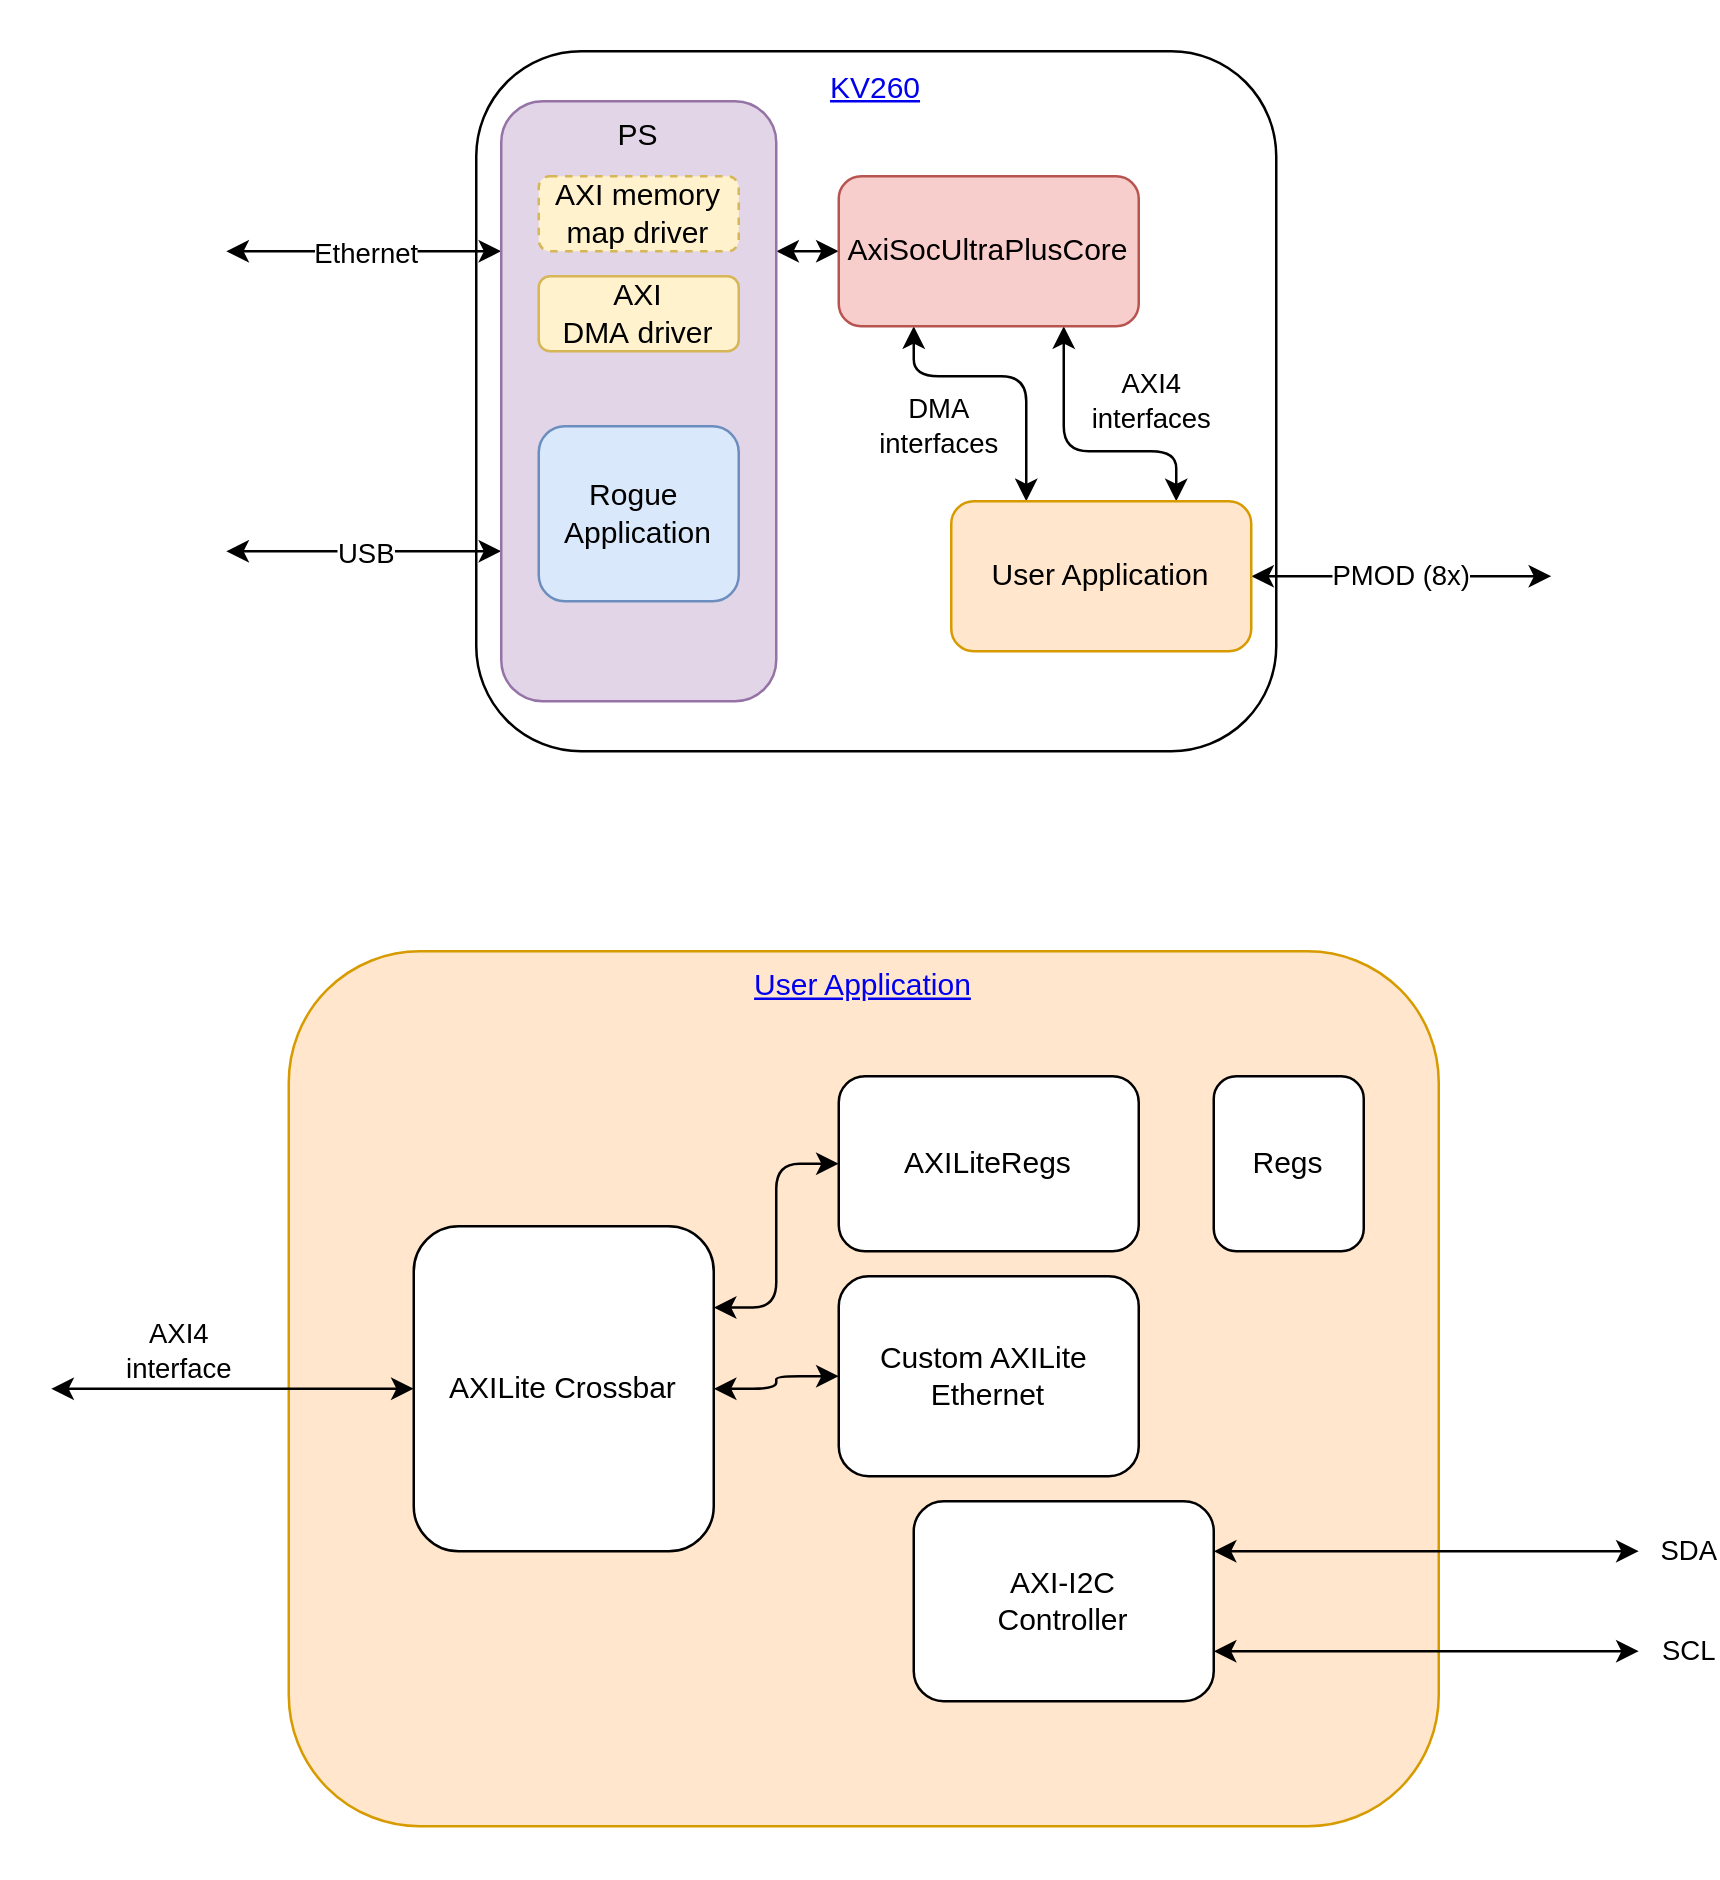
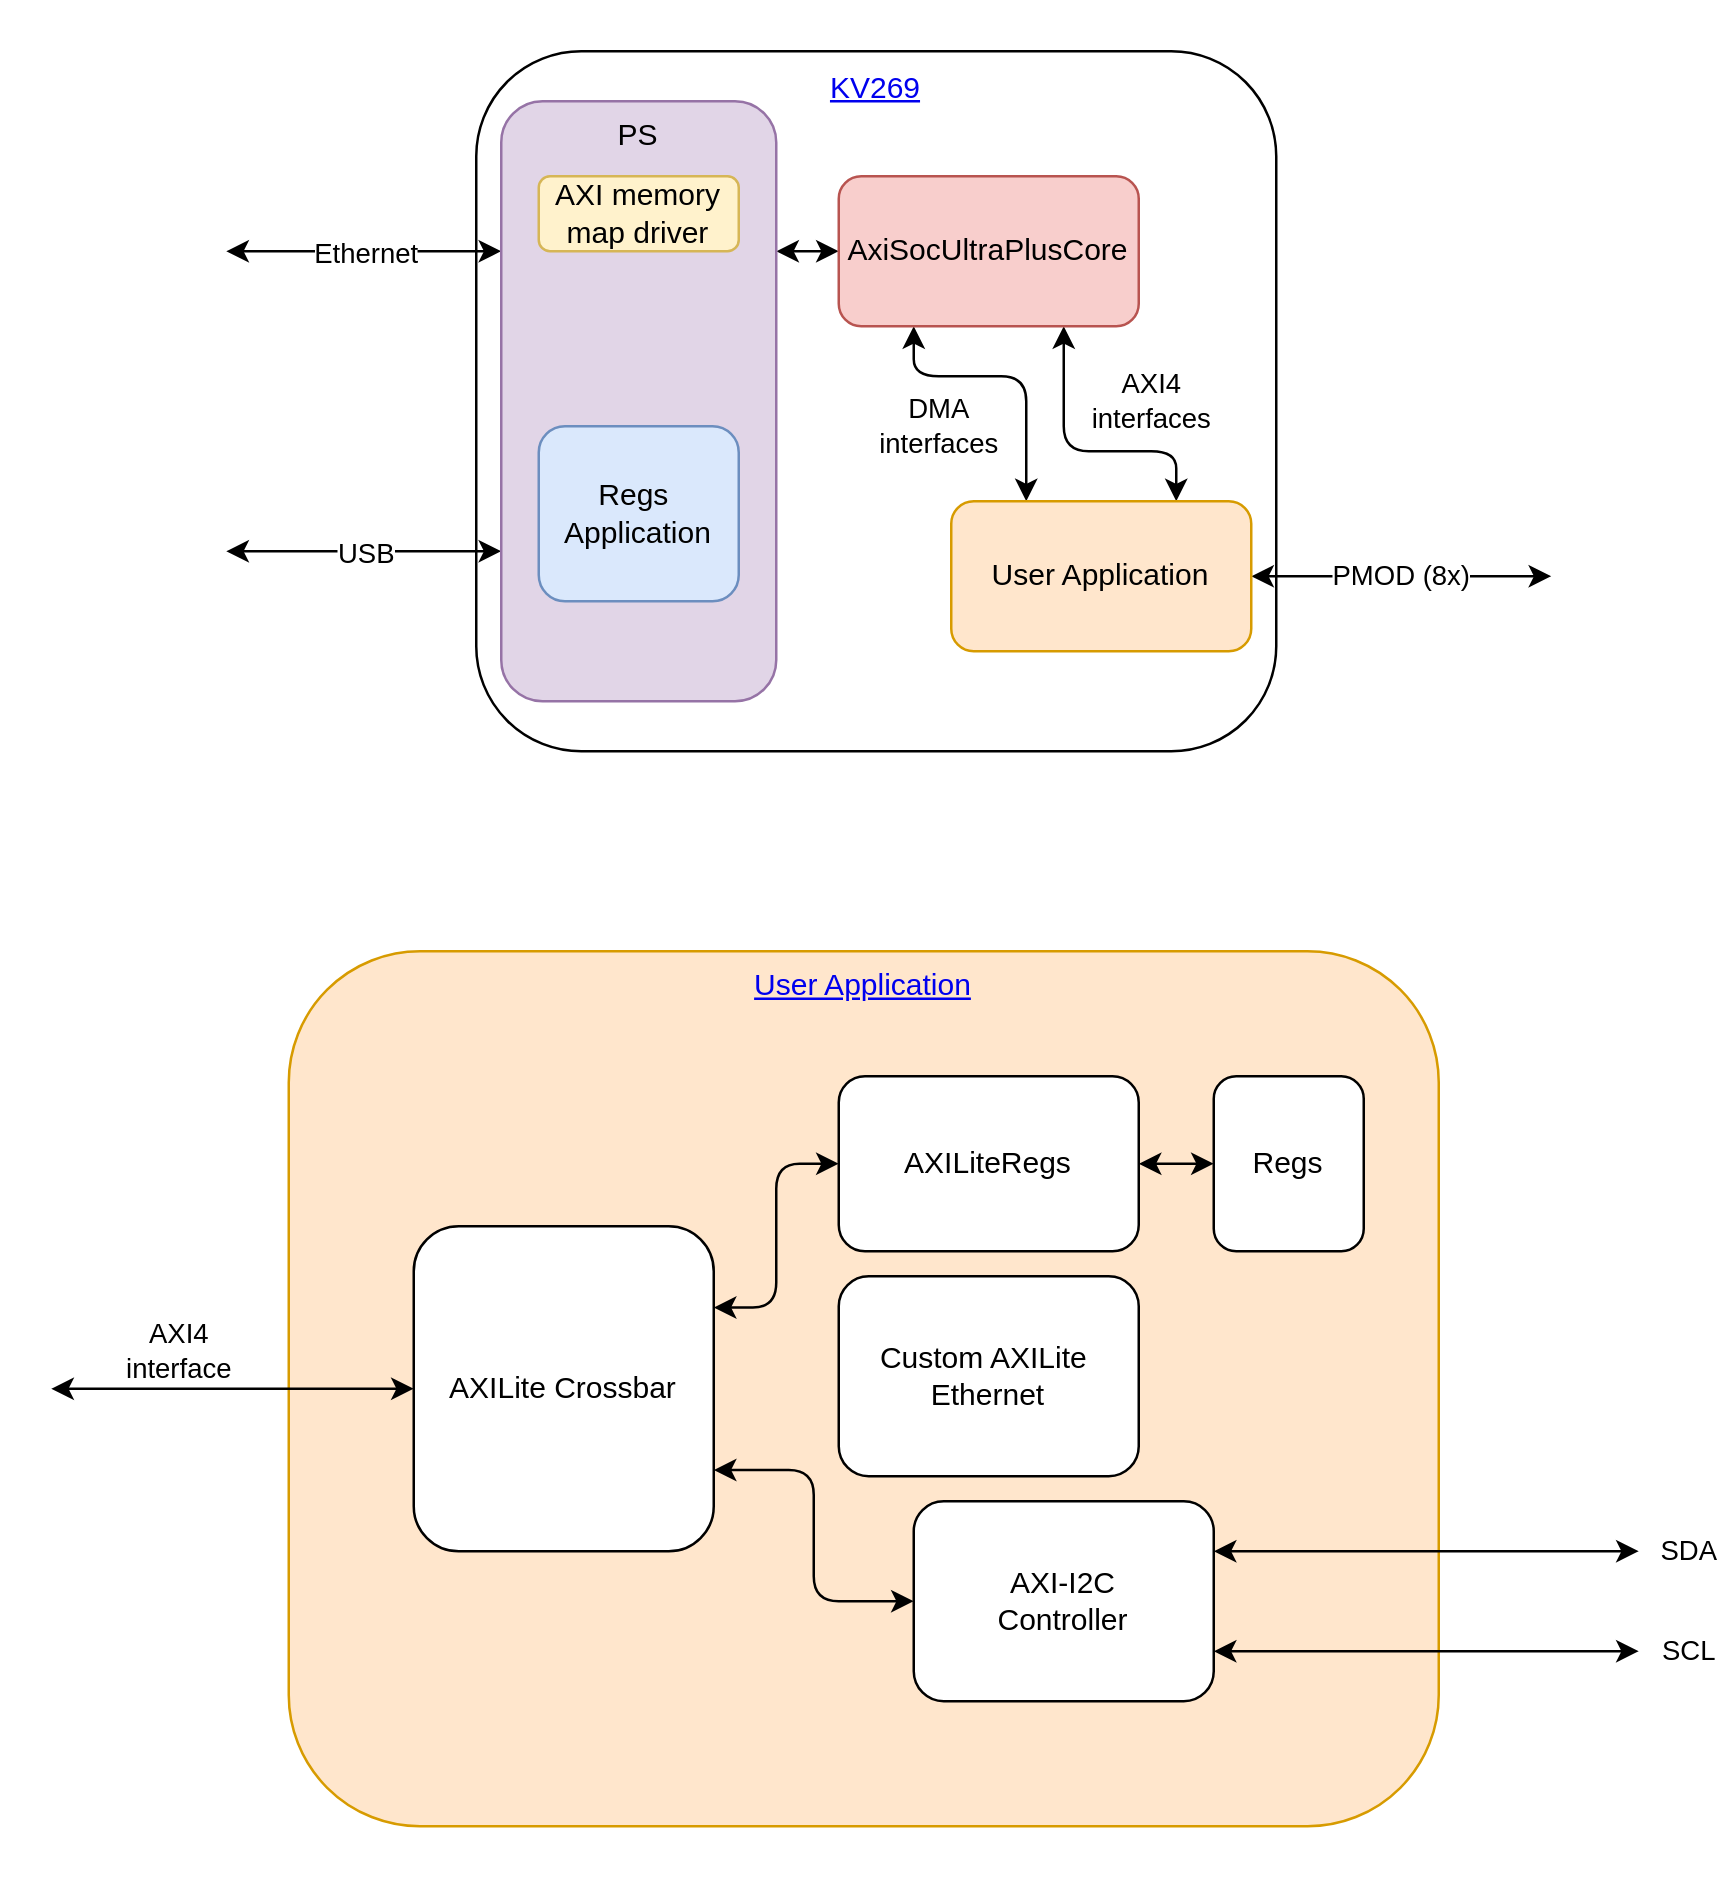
  <mxCell id="0" />
  <mxCell id="1" parent="0" />
  <mxCell id="2" value="" style="rounded=1;whiteSpace=wrap;html=1;" vertex="1" parent="1"><mxGeometry x="190" y="20" width="320" height="280" as="geometry" /></mxCell>
  <mxCell id="3" value="AXI4 &lt;br&gt;interfaces" style="edgeStyle=orthogonalEdgeStyle;rounded=1;orthogonalLoop=1;jettySize=auto;html=1;exitX=0.75;exitY=1;exitDx=0;exitDy=0;entryX=0.75;entryY=0;entryDx=0;entryDy=0;curved=0;startArrow=classic;startFill=1;" edge="1" parent="1" source="6" target="8"><mxGeometry x="0.478" y="20" relative="1" as="geometry"><Array as="points"><mxPoint x="425" y="180" /><mxPoint x="470" y="180" /></Array><mxPoint as="offset" /></mxGeometry></mxCell>
  <mxCell id="4" value="DMA &lt;br&gt;interfaces" style="edgeStyle=orthogonalEdgeStyle;rounded=1;orthogonalLoop=1;jettySize=auto;html=1;exitX=0.25;exitY=1;exitDx=0;exitDy=0;entryX=0.25;entryY=0;entryDx=0;entryDy=0;curved=0;startArrow=classic;startFill=1;" edge="1" parent="1" source="6" target="8"><mxGeometry x="-0.478" y="-20" relative="1" as="geometry"><Array as="points"><mxPoint x="365" y="150" /><mxPoint x="410" y="150" /></Array><mxPoint as="offset" /></mxGeometry></mxCell>
  <mxCell id="5" style="edgeStyle=orthogonalEdgeStyle;rounded=0;orthogonalLoop=1;jettySize=auto;html=1;exitX=0;exitY=0.5;exitDx=0;exitDy=0;entryX=1;entryY=0.25;entryDx=0;entryDy=0;startArrow=classic;startFill=1;" edge="1" parent="1" source="6" target="25"><mxGeometry relative="1" as="geometry" /></mxCell>
  <mxCell id="6" value="AxiSocUltraPlusCore" style="rounded=1;whiteSpace=wrap;html=1;fillColor=#f8cecc;strokeColor=#b85450;" vertex="1" parent="1"><mxGeometry x="335" y="70" width="120" height="60" as="geometry" /></mxCell>
  <mxCell id="7" value="PMOD (8x)" style="edgeStyle=orthogonalEdgeStyle;rounded=0;orthogonalLoop=1;jettySize=auto;html=1;exitX=1;exitY=0.5;exitDx=0;exitDy=0;startArrow=classic;startFill=1;" edge="1" parent="1" source="8"><mxGeometry relative="1" as="geometry"><mxPoint x="620" y="230" as="targetPoint" /></mxGeometry></mxCell>
  <mxCell id="8" value="User Application" style="rounded=1;whiteSpace=wrap;html=1;fillColor=#ffe6cc;strokeColor=#d79b00;" vertex="1" parent="1"><mxGeometry x="380" y="200" width="120" height="60" as="geometry" /></mxCell>
- <mxCell id="9" value="&lt;a href=&quot;https://github.com/awhitbeck/zCCM_fw/tree/main/firmware/targets/test_kv260&quot;&gt;KV260&lt;/a&gt;" style="text;html=1;align=center;verticalAlign=middle;whiteSpace=wrap;rounded=0;" vertex="1" parent="1"><mxGeometry x="320" y="20" width="60" height="30" as="geometry" /></mxCell>
+ <mxCell id="9" value="&lt;a href=&quot;https://github.com/awhitbeck/zCCM_fw/tree/main/firmware/targets/test_kv260&quot;&gt;KV269&lt;/a&gt;" style="text;html=1;align=center;verticalAlign=middle;whiteSpace=wrap;rounded=0;" vertex="1" parent="1"><mxGeometry x="320" y="20" width="60" height="30" as="geometry" /></mxCell>
  <mxCell id="10" value="&lt;a href=&quot;https://github.com/awhitbeck/zCCM_fw/blob/main/firmware/common/rtl/Application.vhd&quot;&gt;User Application&lt;/a&gt;" style="rounded=1;whiteSpace=wrap;html=1;fillColor=#ffe6cc;strokeColor=#d79b00;verticalAlign=top;" vertex="1" parent="1"><mxGeometry x="115" y="380" width="460" height="350" as="geometry" /></mxCell>
  <mxCell id="11" value="AXI4&lt;br&gt;interface" style="edgeStyle=orthogonalEdgeStyle;rounded=0;orthogonalLoop=1;jettySize=auto;html=1;exitX=0;exitY=0.5;exitDx=0;exitDy=0;startArrow=classic;startFill=1;" edge="1" parent="1" source="15"><mxGeometry x="0.307" y="-15" relative="1" as="geometry"><mxPoint x="20" y="555" as="targetPoint" /><mxPoint as="offset" /></mxGeometry></mxCell>
  <mxCell id="12" style="edgeStyle=orthogonalEdgeStyle;rounded=1;orthogonalLoop=1;jettySize=auto;html=1;exitX=1;exitY=0.25;exitDx=0;exitDy=0;entryX=0;entryY=0.5;entryDx=0;entryDy=0;curved=0;startArrow=classic;startFill=1;" edge="1" parent="1" source="15" target="17"><mxGeometry relative="1" as="geometry" /></mxCell>
- <mxCell id="13" style="edgeStyle=orthogonalEdgeStyle;rounded=1;orthogonalLoop=1;jettySize=auto;html=1;exitX=1;exitY=0.5;exitDx=0;exitDy=0;entryX=0;entryY=0.5;entryDx=0;entryDy=0;startArrow=classic;startFill=1;curved=0;" edge="1" parent="1" source="15" target="19"><mxGeometry relative="1" as="geometry" /></mxCell>
+ <mxCell id="14" style="edgeStyle=orthogonalEdgeStyle;rounded=1;orthogonalLoop=1;jettySize=auto;html=1;exitX=1;exitY=0.75;exitDx=0;exitDy=0;entryX=0;entryY=0.5;entryDx=0;entryDy=0;curved=0;startArrow=classic;startFill=1;" edge="1" parent="1" source="15" target="22"><mxGeometry relative="1" as="geometry" /></mxCell>
  <mxCell id="15" value="AXILite Crossbar" style="rounded=1;whiteSpace=wrap;html=1;" vertex="1" parent="1"><mxGeometry x="165" y="490" width="120" height="130" as="geometry" /></mxCell>
+ <mxCell id="16" style="edgeStyle=orthogonalEdgeStyle;rounded=0;orthogonalLoop=1;jettySize=auto;html=1;exitX=1;exitY=0.5;exitDx=0;exitDy=0;entryX=0;entryY=0.5;entryDx=0;entryDy=0;startArrow=classic;startFill=1;" edge="1" parent="1" source="17" target="18"><mxGeometry relative="1" as="geometry" /></mxCell>
  <mxCell id="17" value="AXILiteRegs" style="rounded=1;whiteSpace=wrap;html=1;" vertex="1" parent="1"><mxGeometry x="335" y="430" width="120" height="70" as="geometry" /></mxCell>
  <mxCell id="18" value="Regs" style="rounded=1;whiteSpace=wrap;html=1;" vertex="1" parent="1"><mxGeometry x="485" y="430" width="60" height="70" as="geometry" /></mxCell>
  <mxCell id="19" value="Custom AXILite&amp;nbsp;&lt;br&gt;Ethernet" style="rounded=1;whiteSpace=wrap;html=1;" vertex="1" parent="1"><mxGeometry x="335" y="510" width="120" height="80" as="geometry" /></mxCell>
  <mxCell id="20" value="SDA" style="edgeStyle=orthogonalEdgeStyle;rounded=0;orthogonalLoop=1;jettySize=auto;html=1;exitX=1;exitY=0.25;exitDx=0;exitDy=0;startArrow=classic;startFill=1;" edge="1" parent="1" source="22"><mxGeometry x="1" y="-20" relative="1" as="geometry"><mxPoint x="655" y="620" as="targetPoint" /><mxPoint x="19" y="-20" as="offset" /></mxGeometry></mxCell>
  <mxCell id="21" value="SCL" style="edgeStyle=orthogonalEdgeStyle;rounded=0;orthogonalLoop=1;jettySize=auto;html=1;exitX=1;exitY=0.75;exitDx=0;exitDy=0;startArrow=classic;startFill=1;" edge="1" parent="1" source="22"><mxGeometry x="1" y="-20" relative="1" as="geometry"><mxPoint x="655" y="660" as="targetPoint" /><mxPoint x="19" y="-20" as="offset" /></mxGeometry></mxCell>
  <mxCell id="22" value="AXI-I2C &lt;br&gt;Controller" style="rounded=1;whiteSpace=wrap;html=1;" vertex="1" parent="1"><mxGeometry x="365" y="600" width="120" height="80" as="geometry" /></mxCell>
  <mxCell id="23" value="Ethernet" style="edgeStyle=orthogonalEdgeStyle;rounded=0;orthogonalLoop=1;jettySize=auto;html=1;exitX=0;exitY=0.25;exitDx=0;exitDy=0;startArrow=classic;startFill=1;" edge="1" parent="1" source="25"><mxGeometry relative="1" as="geometry"><mxPoint x="90" y="100" as="targetPoint" /></mxGeometry></mxCell>
  <mxCell id="24" value="USB" style="edgeStyle=orthogonalEdgeStyle;rounded=0;orthogonalLoop=1;jettySize=auto;html=1;exitX=0;exitY=0.75;exitDx=0;exitDy=0;startArrow=classic;startFill=1;" edge="1" parent="1" source="25"><mxGeometry relative="1" as="geometry"><mxPoint x="90" y="220" as="targetPoint" /></mxGeometry></mxCell>
  <mxCell id="25" value="PS" style="rounded=1;whiteSpace=wrap;html=1;verticalAlign=top;fillColor=#e1d5e7;strokeColor=#9673a6;" vertex="1" parent="1"><mxGeometry x="200" y="40" width="110" height="240" as="geometry" /></mxCell>
- <mxCell id="26" value="AXI memory&lt;br&gt;map driver" style="rounded=1;whiteSpace=wrap;html=1;fillColor=#fff2cc;strokeColor=#d6b656;dashed=1;" vertex="1" parent="1"><mxGeometry x="215" y="70" width="80" height="30" as="geometry" /></mxCell>
- <mxCell id="27" value="AXI DMA&amp;nbsp;driver" style="rounded=1;whiteSpace=wrap;html=1;fillColor=#fff2cc;strokeColor=#d6b656;" vertex="1" parent="1"><mxGeometry x="215" y="110" width="80" height="30" as="geometry" /></mxCell>
- <mxCell id="28" value="Rogue&amp;nbsp;&lt;br&gt;Application" style="rounded=1;whiteSpace=wrap;html=1;fillColor=#dae8fc;strokeColor=#6c8ebf;" vertex="1" parent="1"><mxGeometry x="215" y="170" width="80" height="70" as="geometry" /></mxCell>
+ <mxCell id="26" value="AXI memory&lt;br&gt;map driver" style="rounded=1;whiteSpace=wrap;html=1;fillColor=#fff2cc;strokeColor=#d6b656;" vertex="1" parent="1"><mxGeometry x="215" y="70" width="80" height="30" as="geometry" /></mxCell>
+ <mxCell id="28" value="Regs&amp;nbsp;&lt;br&gt;Application" style="rounded=1;whiteSpace=wrap;html=1;fillColor=#dae8fc;strokeColor=#6c8ebf;" vertex="1" parent="1"><mxGeometry x="215" y="170" width="80" height="70" as="geometry" /></mxCell>
